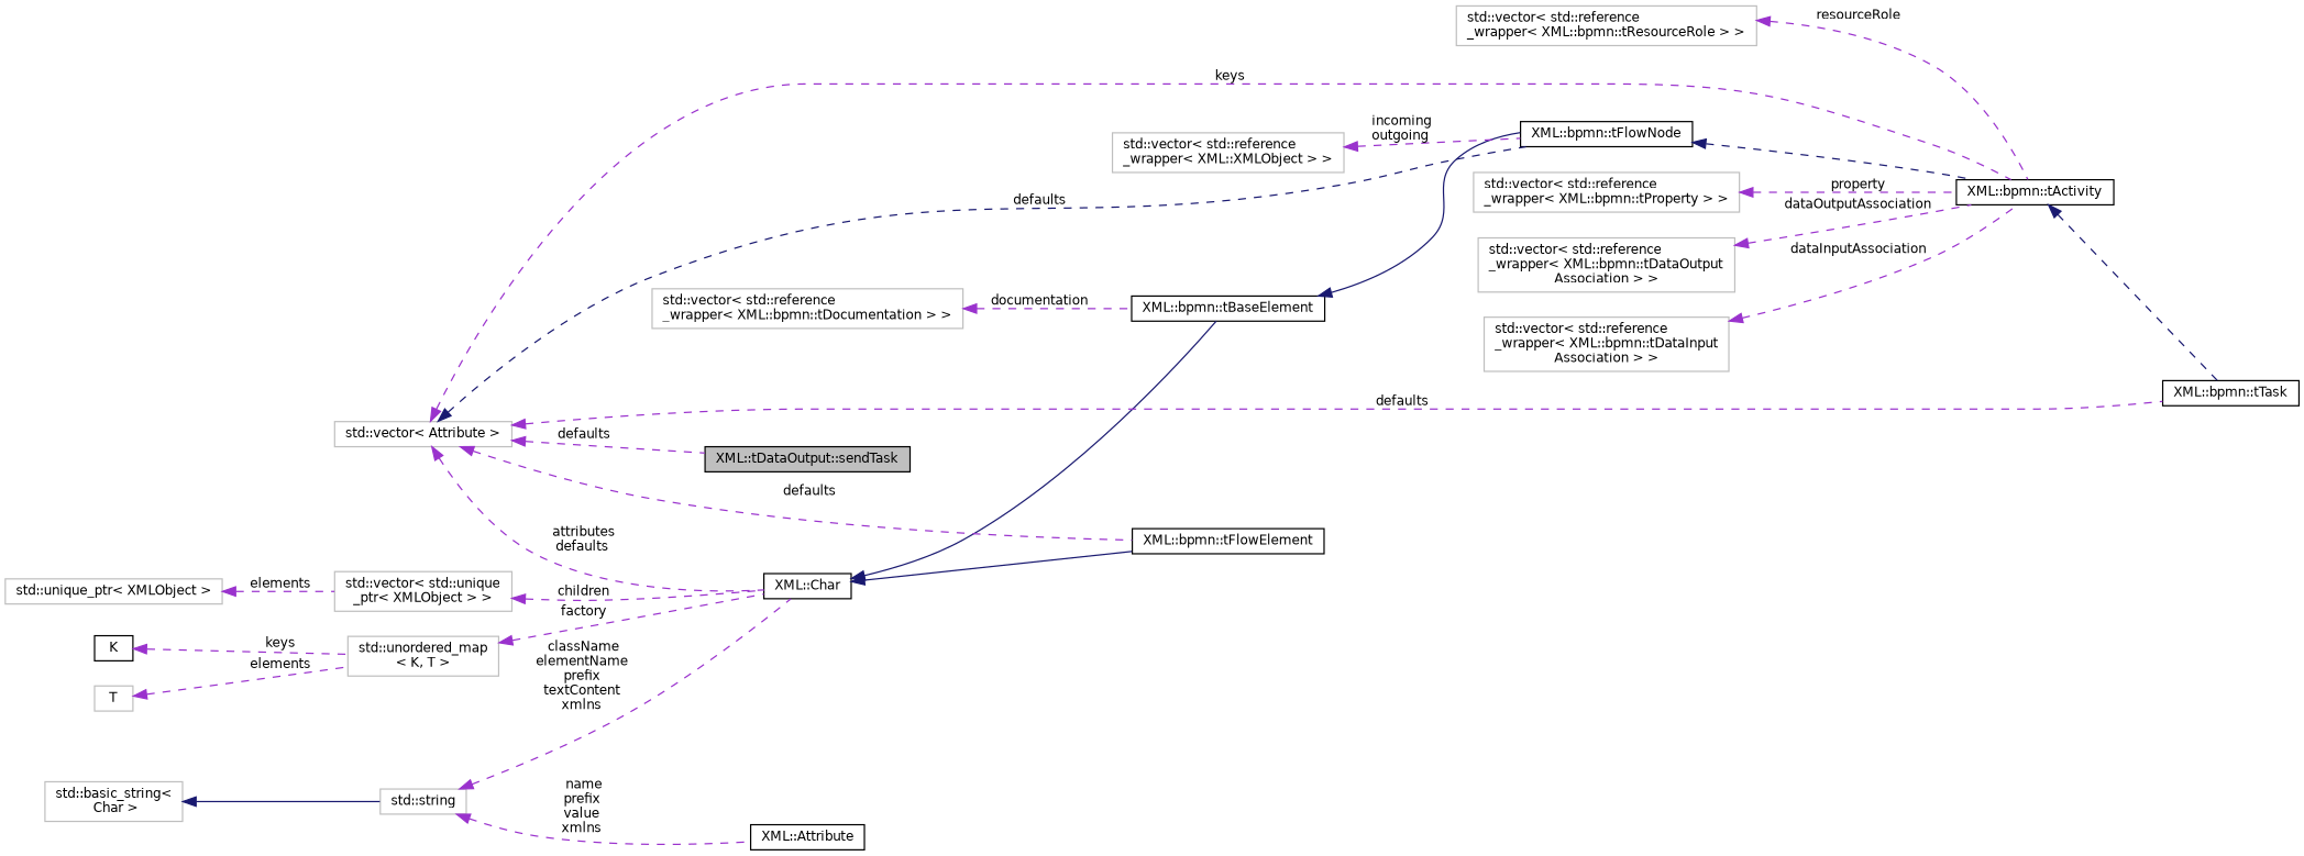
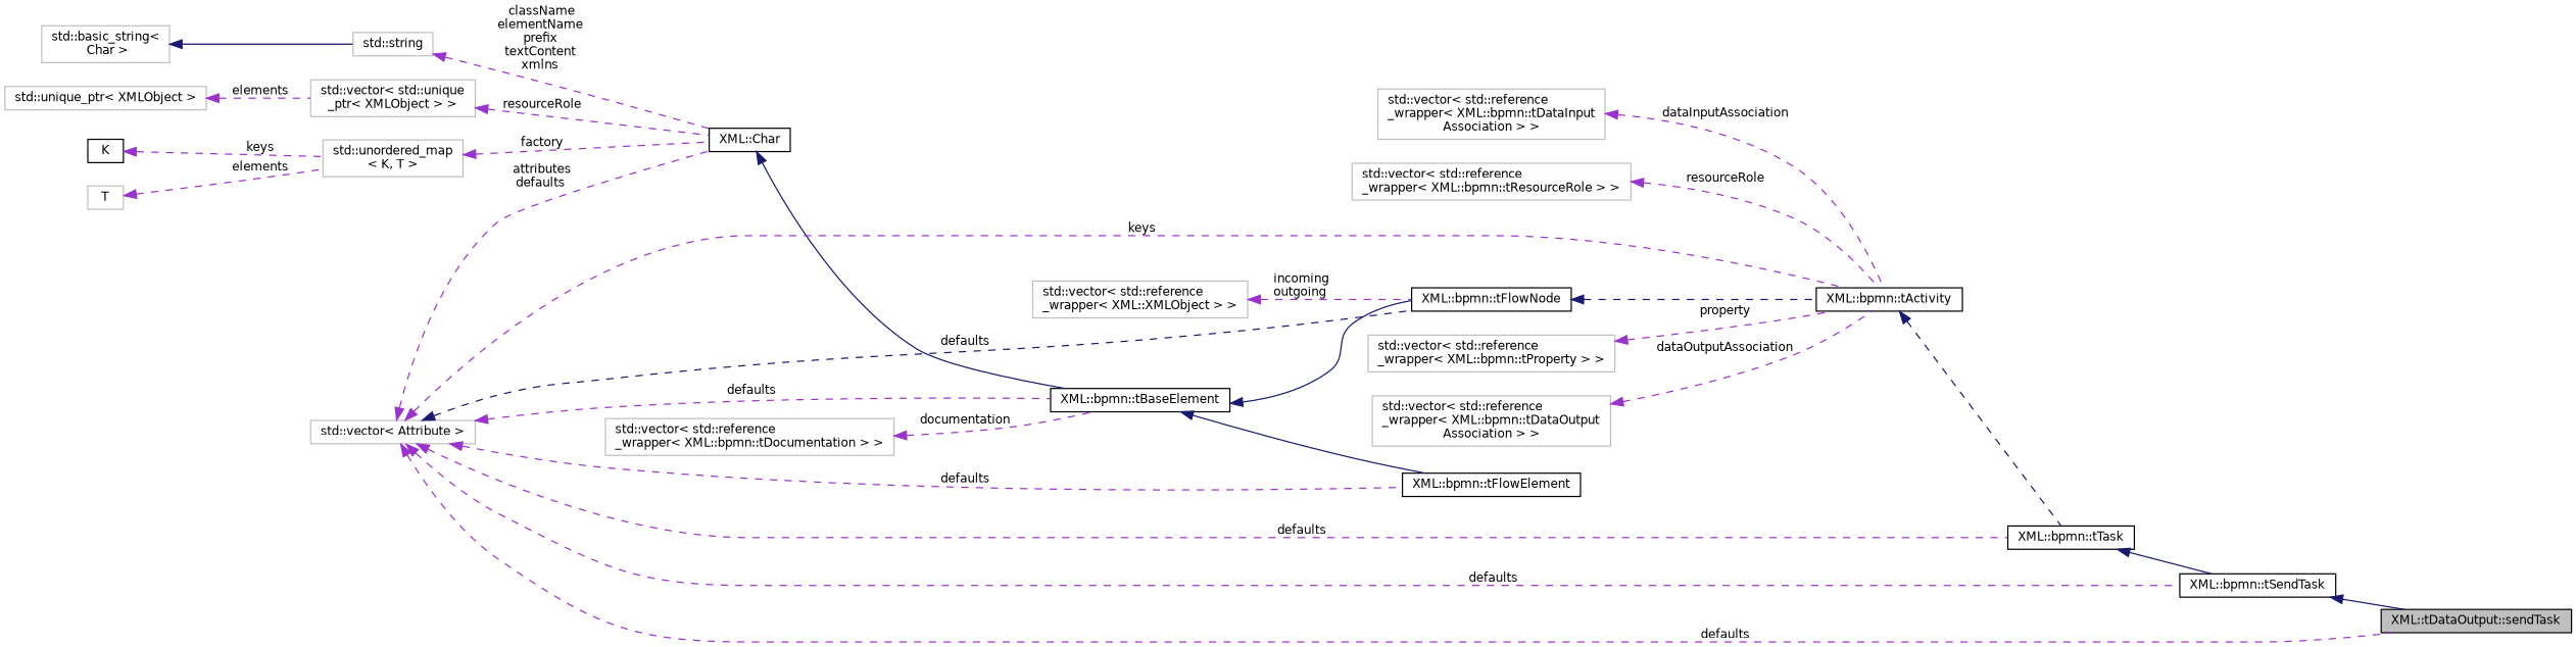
  digraph {
    rankdir=LR
    node [color=grey75 fillcolor=white fontname=Helvetica fontsize=10 shape=record style=filled]
    edge [color=darkorchid3 dir=back fontname=Helvetica fontsize=10 labelfontname=Helvetica labelfontsize=10 style=dashed]
    n1 [color=black fillcolor=grey75 fontcolor=black height=0.2 label="XML::tDataOutput::sendTask" width=0.4]
+   n2 [color=black height=0.2 label="XML::bpmn::tSendTask" width=0.4]
    n3 [color=black height=0.2 label="XML::bpmn::tTask" width=0.4]
    n4 [color=black height=0.2 label="XML::bpmn::tActivity" width=0.4]
    n5 [color=black height=0.2 label="XML::bpmn::tFlowNode" width=0.4]
    n6 [color=black height=0.2 label="XML::bpmn::tFlowElement" width=0.4]
    n7 [color=black height=0.2 label="XML::bpmn::tBaseElement" width=0.4]
    n8 [color=black height=0.2 label="XML::Char" width=0.4]
    n9 [height=0.2 label="std::vector\< Attribute \>" width=0.4]
-   n10 [color=black height=0.2 label="XML::Attribute" width=0.4]
    n11 [height=0.2 label="std::string" width=0.4]
    n12 [height=0.2 label="std::basic_string\<\l Char \>" width=0.4]
    n13 [height=0.2 label="std::vector\< std::unique\l_ptr\< XMLObject \> \>" width=0.4]
    n14 [height=0.2 label="std::unique_ptr\< XMLObject \>" width=0.4]
    n15 [height=0.2 label="std::unordered_map\l\< K, T \>" width=0.4]
    n16 [color=black height=0.2 label=K width=0.4]
    n17 [height=0.2 label=T width=0.4]
    n18 [height=0.2 label="std::vector\< std::reference\l_wrapper\< XML::bpmn::tDocumentation \> \>" width=0.4]
    n19 [height=0.2 label="std::vector\< std::reference\l_wrapper\< XML::XMLObject \> \>" width=0.4]
    n20 [height=0.2 label="std::vector\< std::reference\l_wrapper\< XML::bpmn::tProperty \> \>" width=0.4]
    n21 [height=0.2 label="std::vector\< std::reference\l_wrapper\< XML::bpmn::tDataOutput\lAssociation \> \>" width=0.4]
    n22 [height=0.2 label="std::vector\< std::reference\l_wrapper\< XML::bpmn::tDataInput\lAssociation \> \>" width=0.4]
    n23 [height=0.2 label="std::vector\< std::reference\l_wrapper\< XML::bpmn::tResourceRole \> \>" width=0.4]
+   n2 -> n1 [color=midnightblue style=solid]
+   n3 -> n2 [color=midnightblue style=solid]
    n4 -> n3 [color=midnightblue]
    n5 -> n4 [color=midnightblue]
    n7 -> n5 [color=midnightblue style=solid]
-   n8 -> n6 [color=midnightblue style=solid]
+   n7 -> n6 [color=midnightblue style=solid]
    n8 -> n7 [color=midnightblue style=solid]
    n9 -> n1 [label=" defaults"]
+   n9 -> n2 [label=" defaults"]
    n9 -> n3 [label=" defaults"]
    n9 -> n4 [label=" keys"]
    n9 -> n5 [color=midnightblue label=" defaults"]
    n9 -> n6 [label=" defaults"]
+   n9 -> n7 [label=" defaults"]
    n9 -> n8 [label=" attributes\ndefaults"]
    n11 -> n8 [label=" className\nelementName\nprefix\ntextContent\nxmlns"]
-   n11 -> n10 [label=" name\nprefix\nvalue\nxmlns"]
    n12 -> n11 [color=midnightblue style=solid]
-   n13 -> n8 [label=" children"]
+   n13 -> n8 [label=" resourceRole"]
    n14 -> n13 [label=" elements"]
    n15 -> n8 [label=" factory"]
    n16 -> n15 [label=" keys"]
    n17 -> n15 [label=" elements"]
    n18 -> n7 [label=" documentation"]
    n19 -> n5 [label=" incoming\noutgoing"]
    n20 -> n4 [label=" property"]
    n21 -> n4 [label=" dataOutputAssociation"]
    n22 -> n4 [label=" dataInputAssociation"]
    n23 -> n4 [label=" resourceRole"]
  }
